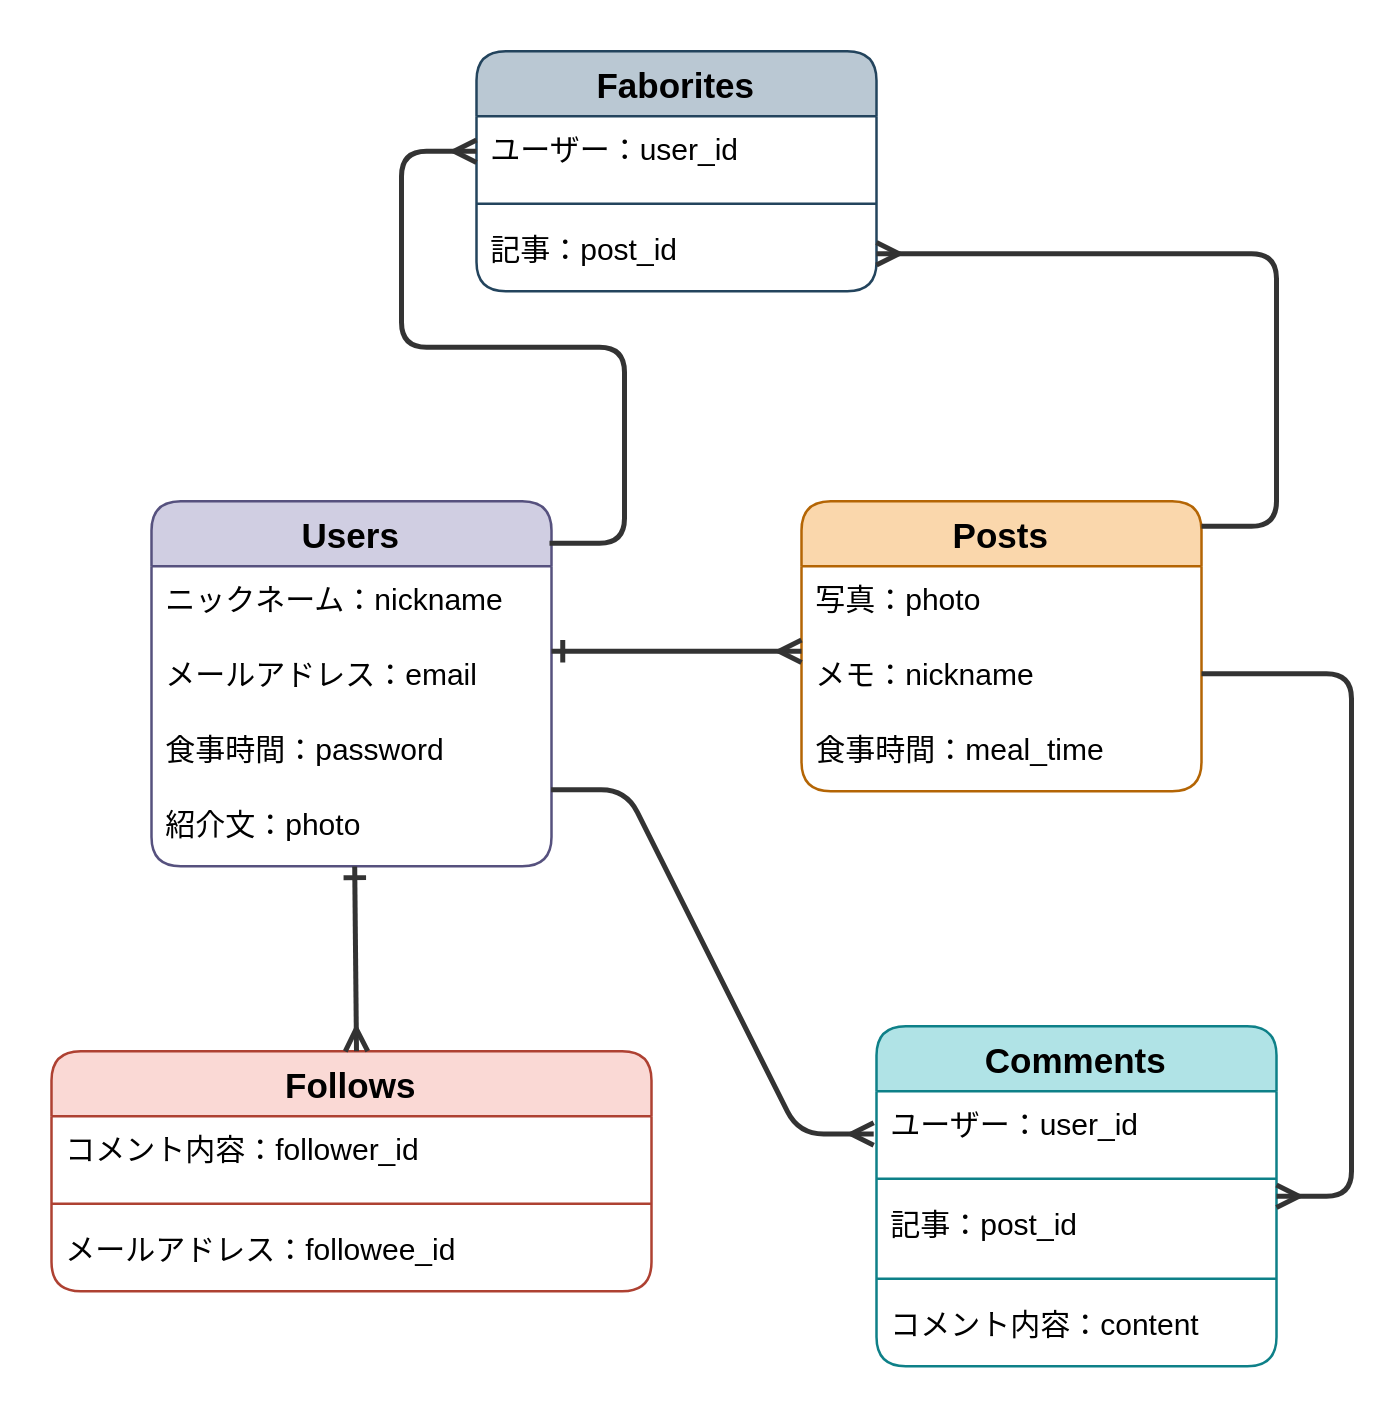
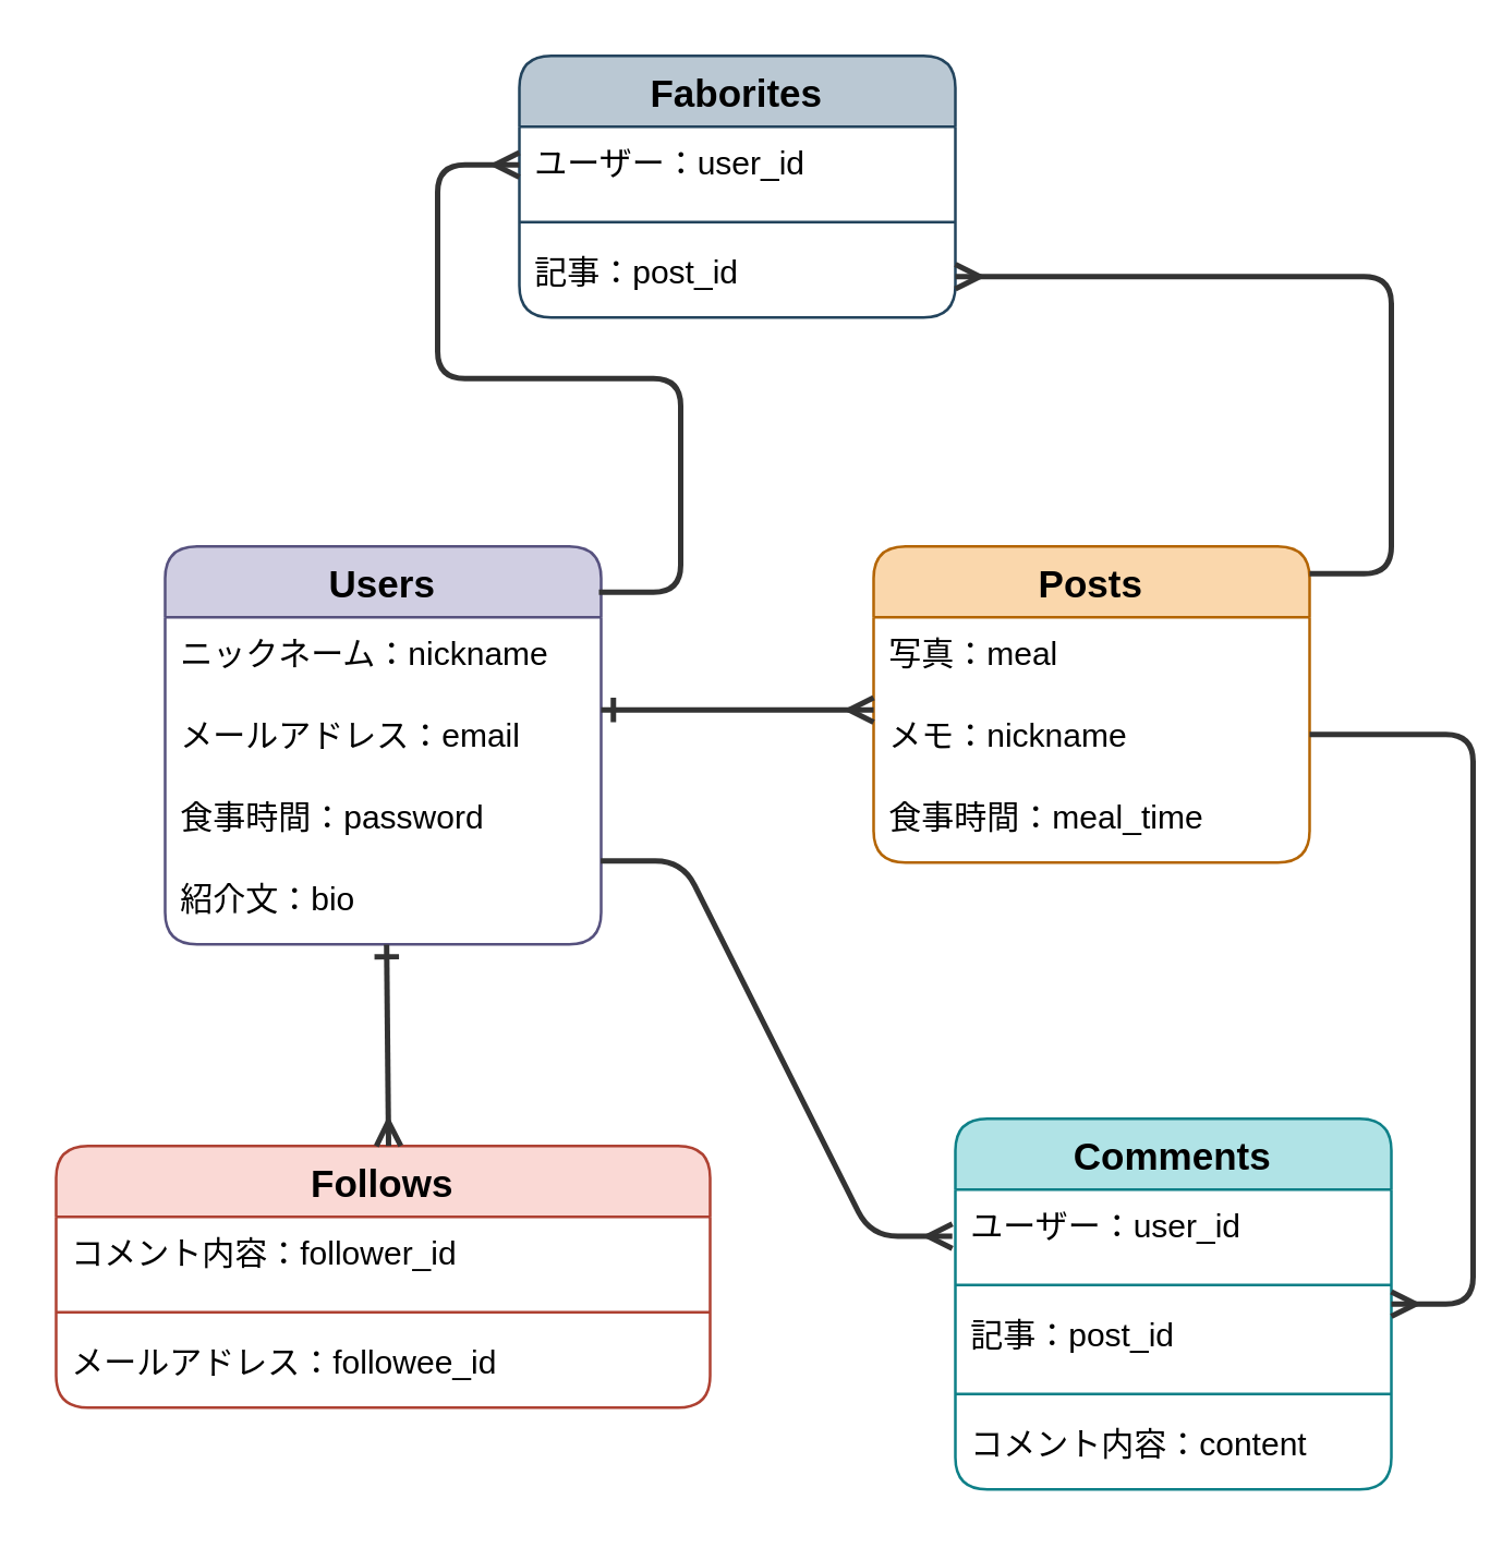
  <mxCell id="0" />
  <mxCell id="1" parent="0" />
  <mxCell id="2" value="Users" style="swimlane;fontStyle=1;childLayout=stackLayout;horizontal=1;startSize=26;horizontalStack=0;resizeParent=1;resizeParentMax=0;resizeLast=0;collapsible=1;marginBottom=0;align=center;fontSize=14;fillColor=#d0cee2;strokeColor=#56517e;rounded=1;fontColor=#000000;" parent="1" vertex="1"><mxGeometry x="60" y="200" width="160" height="146" as="geometry" /></mxCell>
  <mxCell id="3" value="ニックネーム：nickname" style="text;strokeColor=none;fillColor=none;spacingLeft=4;spacingRight=4;overflow=hidden;rotatable=0;points=[[0,0.5],[1,0.5]];portConstraint=eastwest;fontSize=12;fontColor=#000000;" parent="2" vertex="1"><mxGeometry y="26" width="160" height="30" as="geometry" /></mxCell>
  <mxCell id="4" value="メールアドレス：email" style="text;strokeColor=none;fillColor=none;spacingLeft=4;spacingRight=4;overflow=hidden;rotatable=0;points=[[0,0.5],[1,0.5]];portConstraint=eastwest;fontSize=12;fontColor=#000000;" parent="2" vertex="1"><mxGeometry y="56" width="160" height="30" as="geometry" /></mxCell>
  <mxCell id="5" value="食事時間：password" style="text;strokeColor=none;fillColor=none;spacingLeft=4;spacingRight=4;overflow=hidden;rotatable=0;points=[[0,0.5],[1,0.5]];portConstraint=eastwest;fontSize=12;fontColor=#000000;" parent="2" vertex="1"><mxGeometry y="86" width="160" height="30" as="geometry" /></mxCell>
- <mxCell id="6" value="紹介文：photo" style="text;strokeColor=none;fillColor=none;spacingLeft=4;spacingRight=4;overflow=hidden;rotatable=0;points=[[0,0.5],[1,0.5]];portConstraint=eastwest;fontSize=12;fontColor=#000000;" parent="2" vertex="1"><mxGeometry y="116" width="160" height="30" as="geometry" /></mxCell>
+ <mxCell id="6" value="紹介文：bio" style="text;strokeColor=none;fillColor=none;spacingLeft=4;spacingRight=4;overflow=hidden;rotatable=0;points=[[0,0.5],[1,0.5]];portConstraint=eastwest;fontSize=12;fontColor=#000000;" parent="2" vertex="1"><mxGeometry y="116" width="160" height="30" as="geometry" /></mxCell>
  <mxCell id="7" value="Posts" style="swimlane;fontStyle=1;childLayout=stackLayout;horizontal=1;startSize=26;horizontalStack=0;resizeParent=1;resizeParentMax=0;resizeLast=0;collapsible=1;marginBottom=0;align=center;fontSize=14;fillColor=#fad7ac;strokeColor=#b46504;rounded=1;fontColor=#000000;" parent="1" vertex="1"><mxGeometry x="320" y="200" width="160" height="116" as="geometry" /></mxCell>
- <mxCell id="8" value="写真：photo" style="text;strokeColor=none;fillColor=none;spacingLeft=4;spacingRight=4;overflow=hidden;rotatable=0;points=[[0,0.5],[1,0.5]];portConstraint=eastwest;fontSize=12;fontColor=#000000;" parent="7" vertex="1"><mxGeometry y="26" width="160" height="30" as="geometry" /></mxCell>
+ <mxCell id="8" value="写真：meal" style="text;strokeColor=none;fillColor=none;spacingLeft=4;spacingRight=4;overflow=hidden;rotatable=0;points=[[0,0.5],[1,0.5]];portConstraint=eastwest;fontSize=12;fontColor=#000000;" parent="7" vertex="1"><mxGeometry y="26" width="160" height="30" as="geometry" /></mxCell>
  <mxCell id="9" value="メモ：nickname" style="text;strokeColor=none;fillColor=none;spacingLeft=4;spacingRight=4;overflow=hidden;rotatable=0;points=[[0,0.5],[1,0.5]];portConstraint=eastwest;fontSize=12;fontColor=#000000;" parent="7" vertex="1"><mxGeometry y="56" width="160" height="30" as="geometry" /></mxCell>
  <mxCell id="10" value="食事時間：meal_time" style="text;strokeColor=none;fillColor=none;spacingLeft=4;spacingRight=4;overflow=hidden;rotatable=0;points=[[0,0.5],[1,0.5]];portConstraint=eastwest;fontSize=12;fontColor=#000000;" parent="7" vertex="1"><mxGeometry y="86" width="160" height="30" as="geometry" /></mxCell>
  <mxCell id="11" value="Faborites" style="swimlane;fontStyle=1;childLayout=stackLayout;horizontal=1;startSize=26;horizontalStack=0;resizeParent=1;resizeParentMax=0;resizeLast=0;collapsible=1;marginBottom=0;align=center;fontSize=14;fillColor=#bac8d3;strokeColor=#23445d;rounded=1;fontColor=#000000;" parent="1" vertex="1"><mxGeometry x="190" y="20" width="160" height="96" as="geometry"><mxRectangle x="340" y="250" width="98" height="29" as="alternateBounds" /></mxGeometry></mxCell>
  <mxCell id="12" value="ユーザー：user_id" style="text;strokeColor=none;fillColor=none;spacingLeft=4;spacingRight=4;overflow=hidden;rotatable=0;points=[[0,0.5],[1,0.5]];portConstraint=eastwest;fontSize=12;fontColor=#000000;" parent="11" vertex="1"><mxGeometry y="26" width="160" height="30" as="geometry" /></mxCell>
  <mxCell id="13" value="" style="line;strokeWidth=1;rotatable=0;dashed=0;labelPosition=right;align=left;verticalAlign=middle;spacingTop=0;spacingLeft=6;points=[];portConstraint=eastwest;fillColor=#bac8d3;strokeColor=#23445d;" parent="11" vertex="1"><mxGeometry y="56" width="160" height="10" as="geometry" /></mxCell>
  <mxCell id="14" value="記事：post_id" style="text;strokeColor=none;fillColor=none;spacingLeft=4;spacingRight=4;overflow=hidden;rotatable=0;points=[[0,0.5],[1,0.5]];portConstraint=eastwest;fontSize=12;fontColor=#000000;" parent="11" vertex="1"><mxGeometry y="66" width="160" height="30" as="geometry" /></mxCell>
  <mxCell id="15" value="Comments" style="swimlane;fontStyle=1;childLayout=stackLayout;horizontal=1;startSize=26;horizontalStack=0;resizeParent=1;resizeParentMax=0;resizeLast=0;collapsible=1;marginBottom=0;align=center;fontSize=14;fillColor=#b0e3e6;strokeColor=#0e8088;rounded=1;fontColor=#000000;" parent="1" vertex="1"><mxGeometry x="350" y="410" width="160" height="136" as="geometry" /></mxCell>
  <mxCell id="16" value="ユーザー：user_id" style="text;strokeColor=none;fillColor=none;spacingLeft=4;spacingRight=4;overflow=hidden;rotatable=0;points=[[0,0.5],[1,0.5]];portConstraint=eastwest;fontSize=12;fontColor=#000000;" parent="15" vertex="1"><mxGeometry y="26" width="160" height="30" as="geometry" /></mxCell>
  <mxCell id="17" value="" style="line;strokeWidth=1;rotatable=0;dashed=0;labelPosition=right;align=left;verticalAlign=middle;spacingTop=0;spacingLeft=6;points=[];portConstraint=eastwest;fillColor=#b0e3e6;strokeColor=#0e8088;" parent="15" vertex="1"><mxGeometry y="56" width="160" height="10" as="geometry" /></mxCell>
  <mxCell id="18" value="記事：post_id" style="text;strokeColor=none;fillColor=none;spacingLeft=4;spacingRight=4;overflow=hidden;rotatable=0;points=[[0,0.5],[1,0.5]];portConstraint=eastwest;fontSize=12;fontColor=#000000;" parent="15" vertex="1"><mxGeometry y="66" width="160" height="30" as="geometry" /></mxCell>
  <mxCell id="19" value="" style="line;strokeWidth=1;rotatable=0;dashed=0;labelPosition=right;align=left;verticalAlign=middle;spacingTop=0;spacingLeft=6;points=[];portConstraint=eastwest;fillColor=#b0e3e6;strokeColor=#0e8088;" parent="15" vertex="1"><mxGeometry y="96" width="160" height="10" as="geometry" /></mxCell>
  <mxCell id="20" value="コメント内容：content" style="text;strokeColor=none;fillColor=none;spacingLeft=4;spacingRight=4;overflow=hidden;rotatable=0;points=[[0,0.5],[1,0.5]];portConstraint=eastwest;fontSize=12;fontColor=#000000;" parent="15" vertex="1"><mxGeometry y="106" width="160" height="30" as="geometry" /></mxCell>
  <mxCell id="21" value="Follows" style="swimlane;fontStyle=1;childLayout=stackLayout;horizontal=1;startSize=26;horizontalStack=0;resizeParent=1;resizeParentMax=0;resizeLast=0;collapsible=1;marginBottom=0;align=center;fontSize=14;fillColor=#fad9d5;strokeColor=#ae4132;rounded=1;fontColor=#000000;" parent="1" vertex="1"><mxGeometry x="20" y="420" width="240" height="96" as="geometry" /></mxCell>
  <mxCell id="22" value="コメント内容：follower_id" style="text;strokeColor=none;fillColor=none;spacingLeft=4;spacingRight=4;overflow=hidden;rotatable=0;points=[[0,0.5],[1,0.5]];portConstraint=eastwest;fontSize=12;fontColor=#000000;" parent="21" vertex="1"><mxGeometry y="26" width="240" height="30" as="geometry" /></mxCell>
  <mxCell id="23" value="" style="line;strokeWidth=1;rotatable=0;dashed=0;labelPosition=right;align=left;verticalAlign=middle;spacingTop=0;spacingLeft=6;points=[];portConstraint=eastwest;fillColor=#fad9d5;strokeColor=#ae4132;" parent="21" vertex="1"><mxGeometry y="56" width="240" height="10" as="geometry" /></mxCell>
  <mxCell id="24" value="メールアドレス：followee_id&#10;" style="text;strokeColor=none;fillColor=none;spacingLeft=4;spacingRight=4;overflow=hidden;rotatable=0;points=[[0,0.5],[1,0.5]];portConstraint=eastwest;fontSize=12;fontColor=#000000;" parent="21" vertex="1"><mxGeometry y="66" width="240" height="30" as="geometry" /></mxCell>
  <mxCell id="25" value="" style="endArrow=ERmany;html=1;rounded=1;entryX=0;entryY=0.133;entryDx=0;entryDy=0;entryPerimeter=0;startArrow=ERone;startFill=0;endFill=0;fontColor=#000000;strokeColor=#333333;jumpSize=8;strokeWidth=2;" parent="1" target="9" edge="1"><mxGeometry relative="1" as="geometry"><mxPoint x="220" y="260" as="sourcePoint" /><mxPoint x="290" y="260" as="targetPoint" /></mxGeometry></mxCell>
  <mxCell id="26" value="" style="endArrow=ERmany;html=1;rounded=1;startArrow=ERone;startFill=0;endFill=0;exitX=0.508;exitY=1.003;exitDx=0;exitDy=0;exitPerimeter=0;fontColor=#000000;strokeColor=#333333;jumpSize=8;strokeWidth=2;" parent="1" source="6" edge="1"><mxGeometry relative="1" as="geometry"><mxPoint x="-20" y="420.01" as="sourcePoint" /><mxPoint x="142" y="420" as="targetPoint" /></mxGeometry></mxCell>
  <mxCell id="27" value="" style="edgeStyle=entityRelationEdgeStyle;fontSize=12;html=1;endArrow=ERmany;exitX=0.995;exitY=0.115;exitDx=0;exitDy=0;exitPerimeter=0;fontColor=#000000;rounded=1;strokeColor=#333333;jumpSize=8;strokeWidth=2;" parent="1" source="2" edge="1"><mxGeometry width="100" height="100" relative="1" as="geometry"><mxPoint x="90" y="160" as="sourcePoint" /><mxPoint x="190" y="60" as="targetPoint" /></mxGeometry></mxCell>
  <mxCell id="28" value="" style="edgeStyle=entityRelationEdgeStyle;fontSize=12;html=1;endArrow=ERmany;entryX=1;entryY=0.5;entryDx=0;entryDy=0;fontColor=#000000;rounded=1;strokeColor=#333333;jumpSize=8;strokeWidth=2;" parent="1" target="14" edge="1"><mxGeometry width="100" height="100" relative="1" as="geometry"><mxPoint x="480" y="210" as="sourcePoint" /><mxPoint x="340" y="61" as="targetPoint" /></mxGeometry></mxCell>
  <mxCell id="29" value="" style="edgeStyle=entityRelationEdgeStyle;fontSize=12;html=1;endArrow=ERmany;exitX=0.999;exitY=-0.021;exitDx=0;exitDy=0;exitPerimeter=0;entryX=-0.007;entryY=0.571;entryDx=0;entryDy=0;entryPerimeter=0;fontColor=#000000;rounded=1;strokeColor=#333333;jumpSize=8;strokeWidth=2;" parent="1" source="6" target="16" edge="1"><mxGeometry width="100" height="100" relative="1" as="geometry"><mxPoint x="-20.8" y="216.79" as="sourcePoint" /><mxPoint x="-50" y="60" as="targetPoint" /></mxGeometry></mxCell>
  <mxCell id="30" value="" style="edgeStyle=entityRelationEdgeStyle;fontSize=12;html=1;endArrow=ERmany;fontColor=#000000;rounded=1;strokeColor=#333333;jumpSize=8;strokeWidth=2;" parent="1" target="15" edge="1"><mxGeometry width="100" height="100" relative="1" as="geometry"><mxPoint x="480" y="269" as="sourcePoint" /><mxPoint x="350" y="160" as="targetPoint" /></mxGeometry></mxCell>
